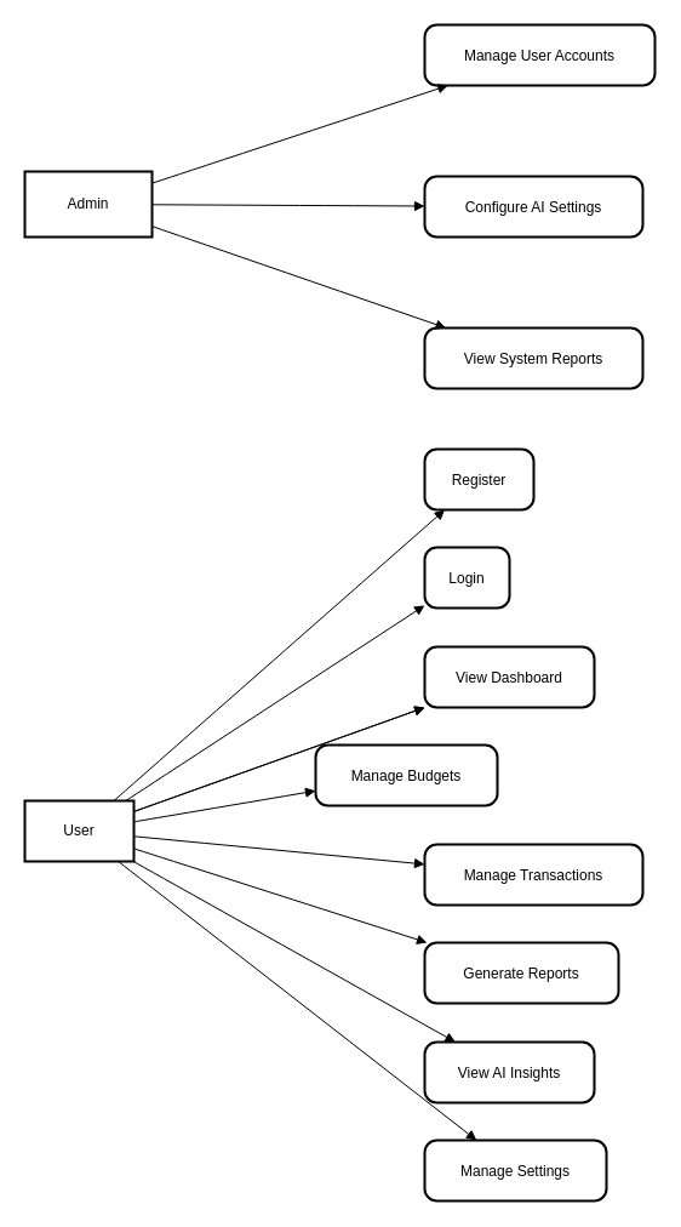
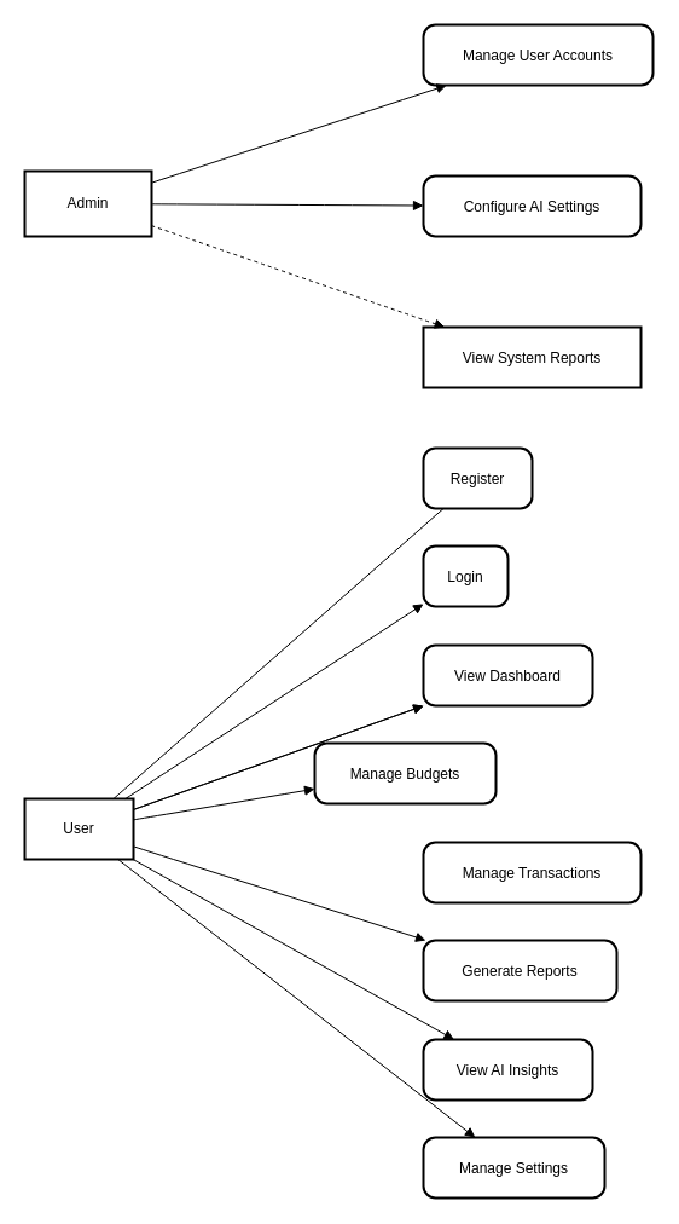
  <mxCell id="0" />
  <mxCell id="1" parent="0" />
  <mxCell id="2" value="User" style="whiteSpace=wrap;strokeWidth=2;flipV=1;" vertex="1" parent="1"><mxGeometry x="20" y="660" width="90" height="50" as="geometry" /></mxCell>
  <mxCell id="3" value="Register" style="rounded=1;arcSize=20;strokeWidth=2;flipV=1;" vertex="1" parent="1"><mxGeometry x="350" y="370" width="90" height="50" as="geometry" /></mxCell>
  <mxCell id="4" value="Login" style="rounded=1;arcSize=20;strokeWidth=2;flipV=1;" vertex="1" parent="1"><mxGeometry x="350" y="451" width="70" height="50" as="geometry" /></mxCell>
  <mxCell id="5" value="Manage Transactions" style="rounded=1;arcSize=20;strokeWidth=2;flipV=1;" vertex="1" parent="1"><mxGeometry x="350" y="696" width="180" height="50" as="geometry" /></mxCell>
  <mxCell id="6" value="Manage Budgets" style="rounded=1;arcSize=20;strokeWidth=2;flipV=1;" vertex="1" parent="1"><mxGeometry x="260" y="614" width="150" height="50" as="geometry" /></mxCell>
  <mxCell id="7" value="Generate Reports" style="rounded=1;arcSize=20;strokeWidth=2;flipV=1;" vertex="1" parent="1"><mxGeometry x="350" y="777" width="160" height="50" as="geometry" /></mxCell>
  <mxCell id="8" value="View AI Insights" style="rounded=1;arcSize=20;strokeWidth=2;flipV=1;" vertex="1" parent="1"><mxGeometry x="350" y="859" width="140" height="50" as="geometry" /></mxCell>
  <mxCell id="9" value="Manage Settings" style="rounded=1;arcSize=20;strokeWidth=2;flipV=1;" vertex="1" parent="1"><mxGeometry x="350" y="940" width="150" height="50" as="geometry" /></mxCell>
  <mxCell id="10" value="Admin" style="whiteSpace=wrap;strokeWidth=2;direction=east;" vertex="1" parent="1"><mxGeometry x="20" y="141" width="105" height="54" as="geometry" /></mxCell>
  <mxCell id="11" value="Manage User Accounts" style="rounded=1;arcSize=20;strokeWidth=2;direction=east;" vertex="1" parent="1"><mxGeometry x="350" y="20" width="190" height="50" as="geometry" /></mxCell>
- <mxCell id="12" value="View System Reports" style="rounded=1;arcSize=20;strokeWidth=2;direction=east;" vertex="1" parent="1"><mxGeometry x="350" y="270" width="180" height="50" as="geometry" /></mxCell>
+ <mxCell id="12" value="View System Reports" style="arcSize=20;strokeWidth=2;direction=east;rounded=0;" vertex="1" parent="1"><mxGeometry x="350" y="270" width="180" height="50" as="geometry" /></mxCell>
  <mxCell id="13" value="Configure AI Settings" style="rounded=1;arcSize=20;strokeWidth=2;direction=east;" vertex="1" parent="1"><mxGeometry x="350" y="145" width="180" height="50" as="geometry" /></mxCell>
- <mxCell id="14" value="" style="curved=1;startArrow=none;endArrow=block;rounded=0;" edge="1" parent="1" source="2" target="3"><mxGeometry relative="1" as="geometry" /></mxCell>
+ <mxCell id="14" value="" style="curved=1;startArrow=none;endArrow=none;rounded=0;" edge="1" parent="1" source="2" target="3"><mxGeometry relative="1" as="geometry" /></mxCell>
  <mxCell id="15" value="" style="curved=1;startArrow=none;endArrow=block;rounded=0;" edge="1" parent="1" source="2" target="4"><mxGeometry relative="1" as="geometry" /></mxCell>
  <mxCell id="16" value="" style="curved=1;startArrow=none;endArrow=block;rounded=0;" edge="1" parent="1" source="2" target="26"><mxGeometry relative="1" as="geometry" /></mxCell>
- <mxCell id="17" value="" style="curved=1;startArrow=none;endArrow=block;rounded=0;" edge="1" parent="1" source="2" target="5"><mxGeometry relative="1" as="geometry" /></mxCell>
  <mxCell id="18" value="" style="curved=1;startArrow=none;endArrow=block;rounded=0;" edge="1" parent="1" source="2" target="6"><mxGeometry relative="1" as="geometry" /></mxCell>
  <mxCell id="19" value="" style="curved=1;startArrow=none;endArrow=block;rounded=0;" edge="1" parent="1" source="2" target="7"><mxGeometry relative="1" as="geometry" /></mxCell>
  <mxCell id="20" value="" style="curved=1;startArrow=none;endArrow=block;rounded=0;" edge="1" parent="1" source="2" target="8"><mxGeometry relative="1" as="geometry" /></mxCell>
  <mxCell id="21" value="" style="curved=1;startArrow=none;endArrow=block;rounded=0;" edge="1" parent="1" source="2" target="9"><mxGeometry relative="1" as="geometry" /></mxCell>
  <mxCell id="22" value="" style="curved=1;startArrow=none;endArrow=block;rounded=0;exitDx=0;exitDy=0;entryDx=0;entryDy=0;" edge="1" parent="1" source="10" target="11"><mxGeometry relative="1" as="geometry" /></mxCell>
- <mxCell id="23" value="" style="curved=1;startArrow=none;endArrow=block;rounded=0;exitDx=0;exitDy=0;entryDx=0;entryDy=0;" edge="1" parent="1" source="10" target="12"><mxGeometry relative="1" as="geometry" /></mxCell>
+ <mxCell id="23" value="" style="curved=1;startArrow=none;endArrow=block;rounded=0;exitDx=0;exitDy=0;entryDx=0;entryDy=0;dashed=1;" edge="1" parent="1" source="10" target="12"><mxGeometry relative="1" as="geometry" /></mxCell>
  <mxCell id="24" value="" style="curved=1;startArrow=none;endArrow=block;rounded=0;exitDx=0;exitDy=0;entryDx=0;entryDy=0;" edge="1" parent="1" source="10" target="13"><mxGeometry relative="1" as="geometry" /></mxCell>
  <mxCell id="25" value="" style="curved=1;startArrow=none;endArrow=block;rounded=0;" edge="1" parent="1" source="2" target="26"><mxGeometry relative="1" as="geometry"><mxPoint x="40" y="646" as="sourcePoint" /><mxPoint x="1095" y="620" as="targetPoint" /></mxGeometry></mxCell>
  <mxCell id="26" value="View Dashboard" style="rounded=1;arcSize=20;strokeWidth=2;flipV=1;" vertex="1" parent="1"><mxGeometry x="350" y="533" width="140" height="50" as="geometry" /></mxCell>
